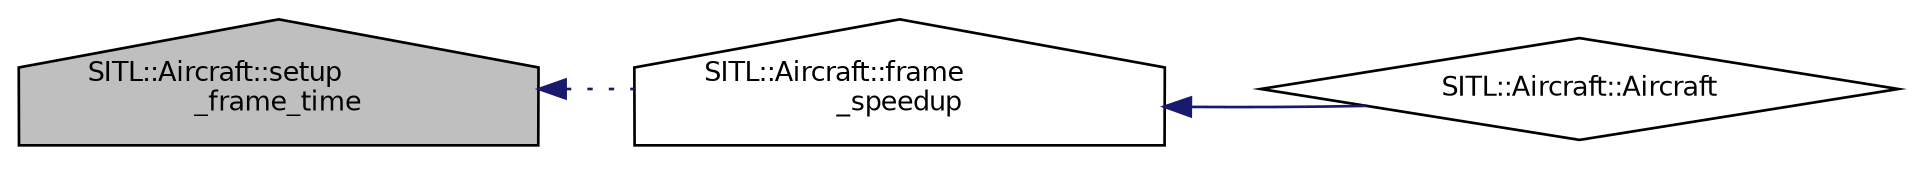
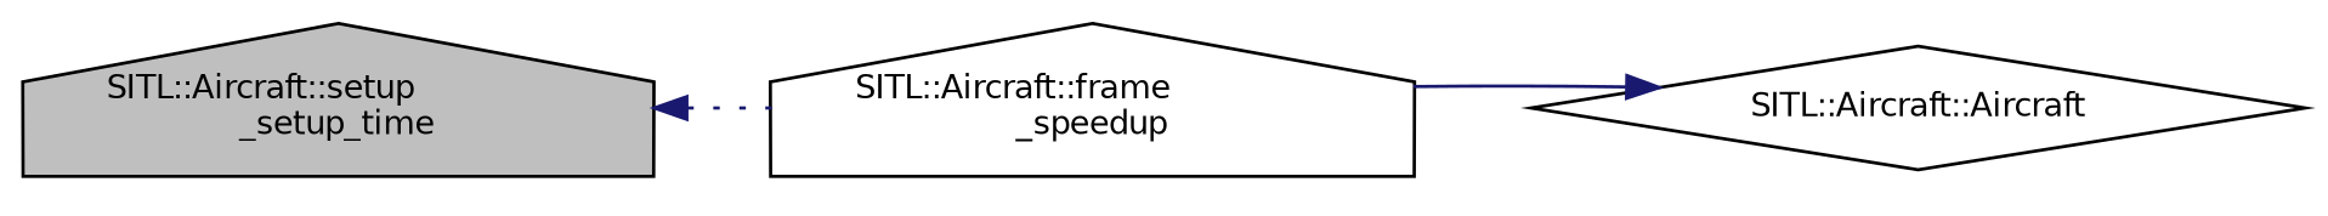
  digraph {
    fontname="DejaVu Sans"
    rankdir=LR
    node [color=black fillcolor=white fontname="DejaVu Sans" fontsize=10 shape=house style=filled]
    edge [color=midnightblue dir=back fontname="DejaVu Sans" fontsize=10 labelfontname=Helvetica labelfontsize=10]
-   n1 [fillcolor=grey75 fontcolor=black height=0.2 label="SITL::Aircraft::setup\l_frame_time" width=0.4]
+   n1 [fillcolor=grey75 fontcolor=black height=0.2 label="SITL::Aircraft::setup\l_setup_time" width=0.4]
    n2 [height=0.2 label="SITL::Aircraft::frame\l_speedup" width=0.4]
    n3 [height=0.2 label="SITL::Aircraft::Aircraft" shape=diamond width=0.4]
    n1 -> n2 [style=dotted]
-   n2 -> n3 [style=solid]
+   n3 -> n2 [style=solid]
  }
